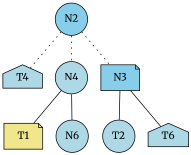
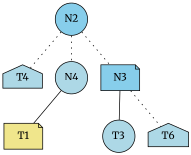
  digraph {
    fontname=Merriweather
    node [fillcolor=lightblue fontname=Merriweather shape=circle style=filled]
    edge [arrowhead=none fontname=Merriweather style=dotted]
    N2 [fillcolor=skyblue]
    T4 [shape=house]
    N4
    n4 [fillcolor=skyblue label=N3 shape=note]
    T1 [fillcolor=khaki shape=note]
-   N6
-   T2
+   T2 [label=T3]
    T6 [shape=house]
    N2 -> T4
    N2 -> N4
    N2 -> n4
    N4 -> T1 [style=solid]
-   N4 -> N6 [style=solid]
    n4 -> T2 [style=solid]
-   n4 -> T6 [style=solid]
+   n4 -> T6
  }
